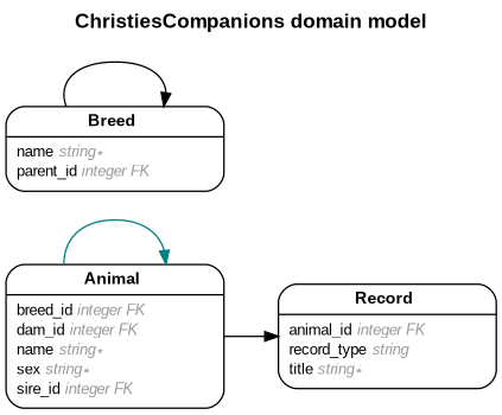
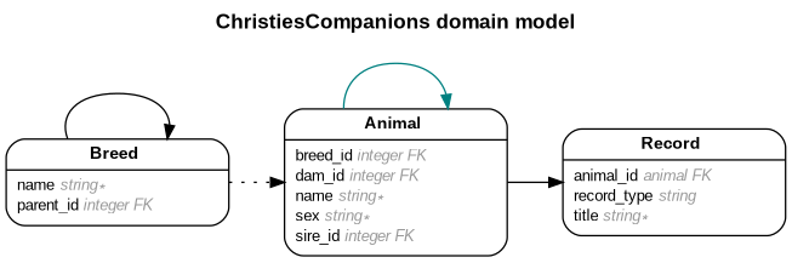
  digraph {
    concentrate=true
    fontname="Arial Bold"
    fontsize=13
    label="ChristiesCompanions domain model\n\n"
    labelloc=t
    nodesep=0.4
    rankdir=LR
    ranksep=0.5
    splines=spline
    node [fontname=Arial fontsize=10 margin="0.07,0.05" penwidth=1.0 shape=Mrecord]
    edge [arrowhead=normal arrowsize=0.9 arrowtail=none color=black dir=both fontname=Arial fontsize=7 labelangle=32 labeldistance=1.8 penwidth=1.0 style=bold weight=1]
    n1 [label=<<table border="0" align="center" cellspacing="0.5" cellpadding="0" width="134">   <tr><td align="center" valign="bottom" width="130"><font face="Arial Bold" point-size="11">Animal</font></td></tr> </table> | <table border="0" align="left" cellspacing="2" cellpadding="0" width="134">   <tr><td align="left" width="130" port="breed_id">breed_id <font face="Arial Italic" color="grey60">integer FK</font></td></tr>   <tr><td align="left" width="130" port="dam_id">dam_id <font face="Arial Italic" color="grey60">integer FK</font></td></tr>   <tr><td align="left" width="130" port="name">name <font face="Arial Italic" color="grey60">string ∗</font></td></tr>   <tr><td align="left" width="130" port="sex">sex <font face="Arial Italic" color="grey60">string ∗</font></td></tr>   <tr><td align="left" width="130" port="sire_id">sire_id <font face="Arial Italic" color="grey60">integer FK</font></td></tr> </table> >]
-   n2 [label=<<table border="0" align="center" cellspacing="0.5" cellpadding="0" width="134">   <tr><td align="center" valign="bottom" width="130"><font face="Arial Bold" point-size="11">Record</font></td></tr> </table> | <table border="0" align="left" cellspacing="2" cellpadding="0" width="134">   <tr><td align="left" width="130" port="animal_id">animal_id <font face="Arial Italic" color="grey60">integer FK</font></td></tr>   <tr><td align="left" width="130" port="record_type">record_type <font face="Arial Italic" color="grey60">string</font></td></tr>   <tr><td align="left" width="130" port="title">title <font face="Arial Italic" color="grey60">string ∗</font></td></tr> </table> >]
+   n2 [label=<<table border="0" align="center" cellspacing="0.5" cellpadding="0" width="134">   <tr><td align="center" valign="bottom" width="130"><font face="Arial Bold" point-size="11">Record</font></td></tr> </table> | <table border="0" align="left" cellspacing="2" cellpadding="0" width="134">   <tr><td align="left" width="130" port="animal_id">animal_id <font face="Arial Italic" color="grey60">animal FK</font></td></tr>   <tr><td align="left" width="130" port="record_type">record_type <font face="Arial Italic" color="grey60">string</font></td></tr>   <tr><td align="left" width="130" port="title">title <font face="Arial Italic" color="grey60">string ∗</font></td></tr> </table> >]
    n3 [label=<<table border="0" align="center" cellspacing="0.5" cellpadding="0" width="134">   <tr><td align="center" valign="bottom" width="130"><font face="Arial Bold" point-size="11">Breed</font></td></tr> </table> | <table border="0" align="left" cellspacing="2" cellpadding="0" width="134">   <tr><td align="left" width="130" port="name">name <font face="Arial Italic" color="grey60">string ∗</font></td></tr>   <tr><td align="left" width="130" port="parent_id">parent_id <font face="Arial Italic" color="grey60">integer FK</font></td></tr> </table> >]
    n1 -> n1 [color=teal weight=4]
    n1 -> n2 [weight=2]
+   n3 -> n1 [style=dotted]
    n3 -> n3
  }
